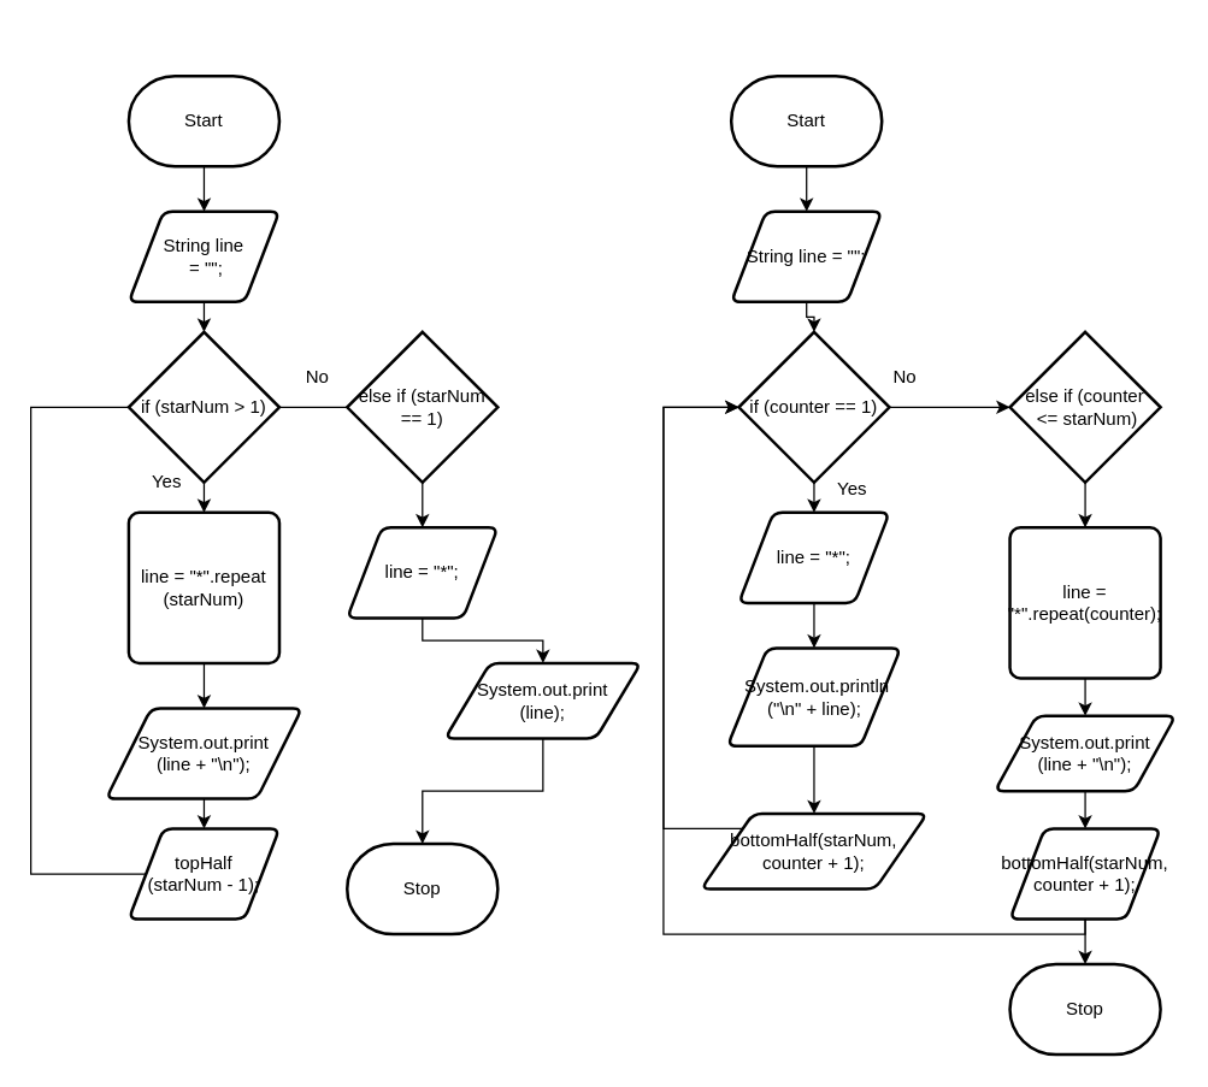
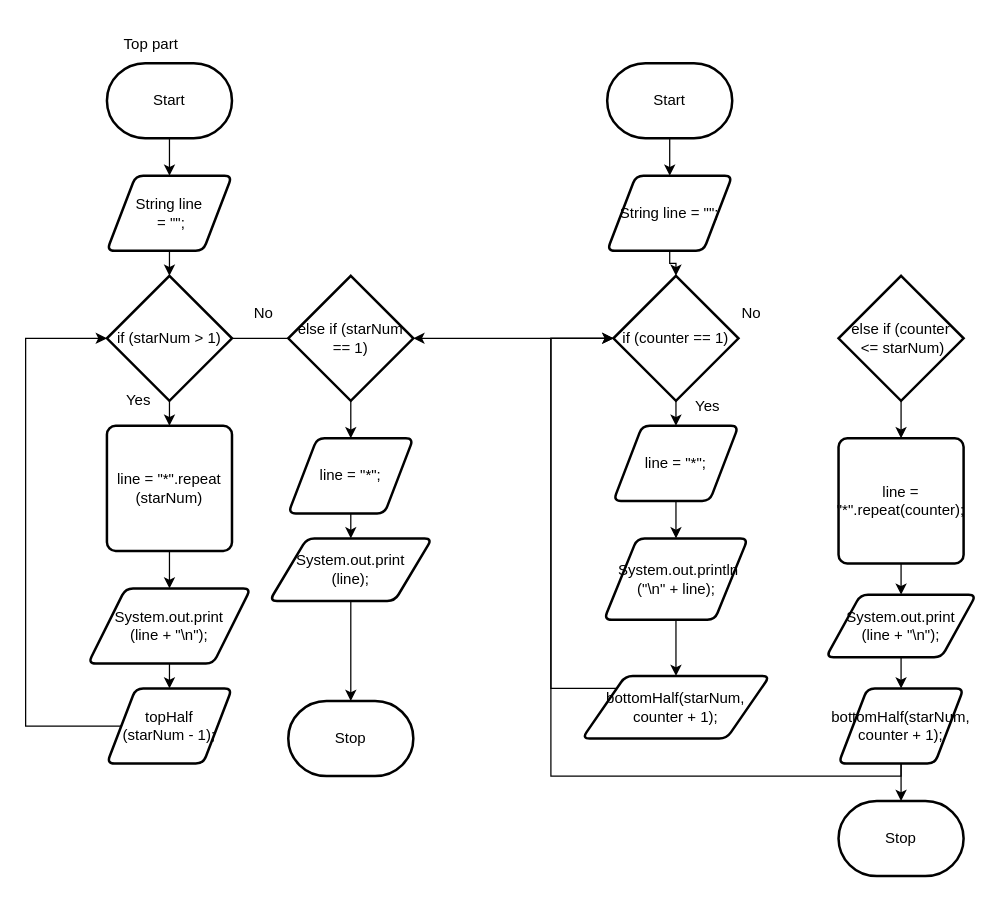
  <mxCell id="0" />
  <mxCell id="1" parent="0" />
  <mxCell id="2" value="Stop" style="strokeWidth=2;html=1;shape=mxgraph.flowchart.terminator;whiteSpace=wrap;" vertex="1" parent="1"><mxGeometry x="230" y="560" width="100" height="60" as="geometry" /></mxCell>
  <mxCell id="3" style="edgeStyle=orthogonalEdgeStyle;html=1;entryX=0.5;entryY=0;entryDx=0;entryDy=0;rounded=0;" edge="1" parent="1" source="4" target="7"><mxGeometry relative="1" as="geometry" /></mxCell>
  <mxCell id="4" value="Start" style="strokeWidth=2;html=1;shape=mxgraph.flowchart.terminator;whiteSpace=wrap;" vertex="1" parent="1"><mxGeometry x="85" y="50" width="100" height="60" as="geometry" /></mxCell>
+ <mxCell id="5" value="Top part" style="text;html=1;align=center;verticalAlign=middle;resizable=0;points=[];autosize=1;strokeColor=none;fillColor=none;" vertex="1" parent="1"><mxGeometry x="85" y="20" width="70" height="30" as="geometry" /></mxCell>
  <mxCell id="6" style="edgeStyle=orthogonalEdgeStyle;rounded=0;html=1;" edge="1" parent="1" source="7" target="12"><mxGeometry relative="1" as="geometry" /></mxCell>
  <mxCell id="7" value="&lt;div&gt;String line&lt;/div&gt;&lt;div&gt;&amp;nbsp;= &quot;&quot;;&lt;/div&gt;" style="shape=parallelogram;html=1;strokeWidth=2;perimeter=parallelogramPerimeter;whiteSpace=wrap;rounded=1;arcSize=12;size=0.23;" vertex="1" parent="1"><mxGeometry x="85" y="140" width="100" height="60" as="geometry" /></mxCell>
  <mxCell id="8" style="edgeStyle=orthogonalEdgeStyle;rounded=0;html=1;" edge="1" parent="1" source="9" target="22"><mxGeometry relative="1" as="geometry" /></mxCell>
  <mxCell id="9" value="else if (starNum == 1)" style="strokeWidth=2;html=1;shape=mxgraph.flowchart.decision;whiteSpace=wrap;" vertex="1" parent="1"><mxGeometry x="230" y="220" width="100" height="100" as="geometry" /></mxCell>
  <mxCell id="10" style="edgeStyle=orthogonalEdgeStyle;rounded=0;html=1;" edge="1" parent="1" source="12" target="14"><mxGeometry relative="1" as="geometry"><mxPoint x="100" y="360" as="targetPoint" /></mxGeometry></mxCell>
  <mxCell id="11" style="edgeStyle=orthogonalEdgeStyle;rounded=0;html=1;entryX=0;entryY=0.5;entryDx=0;entryDy=0;entryPerimeter=0;endArrow=none;" edge="1" parent="1" source="12" target="9"><mxGeometry relative="1" as="geometry" /></mxCell>
  <mxCell id="12" value="if (starNum &amp;gt; 1)" style="strokeWidth=2;html=1;shape=mxgraph.flowchart.decision;whiteSpace=wrap;" vertex="1" parent="1"><mxGeometry x="85" y="220" width="100" height="100" as="geometry" /></mxCell>
  <mxCell id="13" style="edgeStyle=orthogonalEdgeStyle;rounded=0;html=1;" edge="1" parent="1" source="14" target="16"><mxGeometry relative="1" as="geometry" /></mxCell>
  <mxCell id="14" value="line = &quot;*&quot;.repeat&lt;br&gt;(starNum)" style="rounded=1;whiteSpace=wrap;html=1;absoluteArcSize=1;arcSize=14;strokeWidth=2;" vertex="1" parent="1"><mxGeometry x="85" y="340" width="100" height="100" as="geometry" /></mxCell>
  <mxCell id="15" style="edgeStyle=orthogonalEdgeStyle;rounded=0;html=1;entryX=0.5;entryY=0;entryDx=0;entryDy=0;" edge="1" parent="1" source="16" target="18"><mxGeometry relative="1" as="geometry" /></mxCell>
  <mxCell id="16" value="System.out.print&lt;br&gt;(line + &quot;\n&quot;);" style="shape=parallelogram;html=1;strokeWidth=2;perimeter=parallelogramPerimeter;whiteSpace=wrap;rounded=1;arcSize=12;size=0.23;" vertex="1" parent="1"><mxGeometry x="70" y="470" width="130" height="60" as="geometry" /></mxCell>
- <mxCell id="17" style="edgeStyle=orthogonalEdgeStyle;rounded=0;html=1;entryX=0;entryY=0.5;entryDx=0;entryDy=0;entryPerimeter=0;endArrow=none;" edge="1" parent="1" source="18" target="12"><mxGeometry relative="1" as="geometry"><Array as="points"><mxPoint x="20" y="580" /><mxPoint x="20" y="270" /></Array></mxGeometry></mxCell>
+ <mxCell id="17" style="edgeStyle=orthogonalEdgeStyle;rounded=0;html=1;entryX=0;entryY=0.5;entryDx=0;entryDy=0;entryPerimeter=0;" edge="1" parent="1" source="18" target="12"><mxGeometry relative="1" as="geometry"><Array as="points"><mxPoint x="20" y="580" /><mxPoint x="20" y="270" /></Array></mxGeometry></mxCell>
  <mxCell id="18" value="topHalf&lt;br&gt;(starNum - 1);" style="shape=parallelogram;html=1;strokeWidth=2;perimeter=parallelogramPerimeter;whiteSpace=wrap;rounded=1;arcSize=12;size=0.23;" vertex="1" parent="1"><mxGeometry x="85" y="550" width="100" height="60" as="geometry" /></mxCell>
  <mxCell id="19" value="Yes" style="text;html=1;align=center;verticalAlign=middle;resizable=0;points=[];autosize=1;strokeColor=none;fillColor=none;" vertex="1" parent="1"><mxGeometry x="90" y="305" width="40" height="30" as="geometry" /></mxCell>
  <mxCell id="20" value="No" style="text;html=1;align=center;verticalAlign=middle;resizable=0;points=[];autosize=1;strokeColor=none;fillColor=none;" vertex="1" parent="1"><mxGeometry x="190" y="235" width="40" height="30" as="geometry" /></mxCell>
  <mxCell id="21" style="edgeStyle=orthogonalEdgeStyle;rounded=0;html=1;" edge="1" parent="1" source="22" target="24"><mxGeometry relative="1" as="geometry" /></mxCell>
  <mxCell id="22" value="line = &quot;*&quot;;" style="shape=parallelogram;html=1;strokeWidth=2;perimeter=parallelogramPerimeter;whiteSpace=wrap;rounded=1;arcSize=12;size=0.23;" vertex="1" parent="1"><mxGeometry x="230" y="350" width="100" height="60" as="geometry" /></mxCell>
  <mxCell id="23" style="edgeStyle=orthogonalEdgeStyle;rounded=0;html=1;" edge="1" parent="1" source="24" target="2"><mxGeometry relative="1" as="geometry" /></mxCell>
- <mxCell id="24" value="System.out.print&lt;br&gt;(line);" style="shape=parallelogram;html=1;strokeWidth=2;perimeter=parallelogramPerimeter;whiteSpace=wrap;rounded=1;arcSize=12;size=0.23;" vertex="1" parent="1"><mxGeometry x="295" y="440" width="130" height="50" as="geometry" /></mxCell>
+ <mxCell id="24" value="System.out.print&lt;br&gt;(line);" style="shape=parallelogram;html=1;strokeWidth=2;perimeter=parallelogramPerimeter;whiteSpace=wrap;rounded=1;arcSize=12;size=0.23;" vertex="1" parent="1"><mxGeometry x="215" y="430" width="130" height="50" as="geometry" /></mxCell>
  <mxCell id="25" style="edgeStyle=orthogonalEdgeStyle;rounded=0;html=1;" edge="1" parent="1" source="26" target="29"><mxGeometry relative="1" as="geometry" /></mxCell>
  <mxCell id="26" value="Start" style="strokeWidth=2;html=1;shape=mxgraph.flowchart.terminator;whiteSpace=wrap;" vertex="1" parent="1"><mxGeometry x="485" y="50" width="100" height="60" as="geometry" /></mxCell>
  <mxCell id="27" value="Stop" style="strokeWidth=2;html=1;shape=mxgraph.flowchart.terminator;whiteSpace=wrap;" vertex="1" parent="1"><mxGeometry x="670" y="640" width="100" height="60" as="geometry" /></mxCell>
  <mxCell id="28" style="edgeStyle=orthogonalEdgeStyle;rounded=0;html=1;" edge="1" parent="1" source="29" target="32"><mxGeometry relative="1" as="geometry" /></mxCell>
  <mxCell id="29" value="String line = &quot;&quot;;" style="shape=parallelogram;html=1;strokeWidth=2;perimeter=parallelogramPerimeter;whiteSpace=wrap;rounded=1;arcSize=12;size=0.23;" vertex="1" parent="1"><mxGeometry x="485" y="140" width="100" height="60" as="geometry" /></mxCell>
  <mxCell id="30" style="edgeStyle=orthogonalEdgeStyle;rounded=0;html=1;" edge="1" parent="1" source="32" target="34"><mxGeometry relative="1" as="geometry" /></mxCell>
- <mxCell id="31" style="edgeStyle=orthogonalEdgeStyle;rounded=0;html=1;entryX=0;entryY=0.5;entryDx=0;entryDy=0;entryPerimeter=0;" edge="1" parent="1" source="32" target="42"><mxGeometry relative="1" as="geometry" /></mxCell>
+ <mxCell id="31" style="edgeStyle=orthogonalEdgeStyle;rounded=0;html=1;" edge="1" parent="1" source="32" target="9"><mxGeometry relative="1" as="geometry" /></mxCell>
  <mxCell id="32" value="if (counter == 1)" style="strokeWidth=2;html=1;shape=mxgraph.flowchart.decision;whiteSpace=wrap;" vertex="1" parent="1"><mxGeometry x="490" y="220" width="100" height="100" as="geometry" /></mxCell>
  <mxCell id="33" style="edgeStyle=orthogonalEdgeStyle;rounded=0;html=1;" edge="1" parent="1" source="34" target="36"><mxGeometry relative="1" as="geometry" /></mxCell>
  <mxCell id="34" value="line = &quot;*&quot;;" style="shape=parallelogram;html=1;strokeWidth=2;perimeter=parallelogramPerimeter;whiteSpace=wrap;rounded=1;arcSize=12;size=0.23;" vertex="1" parent="1"><mxGeometry x="490" y="340" width="100" height="60" as="geometry" /></mxCell>
  <mxCell id="35" style="edgeStyle=orthogonalEdgeStyle;rounded=0;html=1;" edge="1" parent="1" source="36" target="38"><mxGeometry relative="1" as="geometry" /></mxCell>
  <mxCell id="36" value="&lt;div&gt;&amp;nbsp; &amp;nbsp; &amp;nbsp; &amp;nbsp;System.out.println&lt;/div&gt;&lt;div&gt;(&quot;\n&quot; + line);&lt;/div&gt;&lt;div&gt;&lt;br&gt;&lt;/div&gt;" style="shape=parallelogram;html=1;strokeWidth=2;perimeter=parallelogramPerimeter;whiteSpace=wrap;rounded=1;arcSize=12;size=0.23;" vertex="1" parent="1"><mxGeometry x="482.5" y="430" width="115" height="65" as="geometry" /></mxCell>
  <mxCell id="37" style="edgeStyle=orthogonalEdgeStyle;rounded=0;html=1;entryX=0;entryY=0.5;entryDx=0;entryDy=0;entryPerimeter=0;" edge="1" parent="1" source="38" target="32"><mxGeometry relative="1" as="geometry"><Array as="points"><mxPoint x="440" y="550" /><mxPoint x="440" y="270" /></Array></mxGeometry></mxCell>
  <mxCell id="38" value="&lt;div&gt;&lt;span style=&quot;background-color: initial;&quot;&gt;bottomHalf(starNum, counter + 1);&lt;/span&gt;&lt;/div&gt;" style="shape=parallelogram;html=1;strokeWidth=2;perimeter=parallelogramPerimeter;whiteSpace=wrap;rounded=1;arcSize=12;size=0.23;" vertex="1" parent="1"><mxGeometry x="465" y="540" width="150" height="50" as="geometry" /></mxCell>
  <mxCell id="39" value="Yes" style="text;html=1;align=center;verticalAlign=middle;resizable=0;points=[];autosize=1;strokeColor=none;fillColor=none;" vertex="1" parent="1"><mxGeometry x="545" y="310" width="40" height="30" as="geometry" /></mxCell>
  <mxCell id="40" value="No" style="text;html=1;align=center;verticalAlign=middle;resizable=0;points=[];autosize=1;strokeColor=none;fillColor=none;" vertex="1" parent="1"><mxGeometry x="580" y="235" width="40" height="30" as="geometry" /></mxCell>
  <mxCell id="41" style="edgeStyle=orthogonalEdgeStyle;rounded=0;html=1;" edge="1" parent="1" source="42" target="44"><mxGeometry relative="1" as="geometry" /></mxCell>
  <mxCell id="42" value="else if (counter&lt;br&gt;&amp;nbsp;&amp;lt;= starNum)" style="strokeWidth=2;html=1;shape=mxgraph.flowchart.decision;whiteSpace=wrap;" vertex="1" parent="1"><mxGeometry x="670" y="220" width="100" height="100" as="geometry" /></mxCell>
  <mxCell id="43" style="edgeStyle=orthogonalEdgeStyle;rounded=0;html=1;" edge="1" parent="1" source="44" target="46"><mxGeometry relative="1" as="geometry" /></mxCell>
  <mxCell id="44" value="line = &quot;*&quot;.repeat(counter);" style="rounded=1;whiteSpace=wrap;html=1;absoluteArcSize=1;arcSize=14;strokeWidth=2;" vertex="1" parent="1"><mxGeometry x="670" y="350" width="100" height="100" as="geometry" /></mxCell>
  <mxCell id="45" style="edgeStyle=orthogonalEdgeStyle;rounded=0;html=1;" edge="1" parent="1" source="46" target="49"><mxGeometry relative="1" as="geometry" /></mxCell>
  <mxCell id="46" value="System.out.print&lt;br&gt;(line + &quot;\n&quot;);" style="shape=parallelogram;html=1;strokeWidth=2;perimeter=parallelogramPerimeter;whiteSpace=wrap;rounded=1;arcSize=12;size=0.23;" vertex="1" parent="1"><mxGeometry x="660" y="475" width="120" height="50" as="geometry" /></mxCell>
  <mxCell id="47" style="edgeStyle=orthogonalEdgeStyle;rounded=0;html=1;entryX=0;entryY=0.5;entryDx=0;entryDy=0;entryPerimeter=0;" edge="1" parent="1" source="49" target="32"><mxGeometry relative="1" as="geometry"><mxPoint x="490" y="263.913" as="targetPoint" /><Array as="points"><mxPoint x="440" y="620" /><mxPoint x="440" y="270" /></Array></mxGeometry></mxCell>
  <mxCell id="48" style="edgeStyle=orthogonalEdgeStyle;rounded=0;html=1;" edge="1" parent="1" source="49" target="27"><mxGeometry relative="1" as="geometry" /></mxCell>
  <mxCell id="49" value="bottomHalf(starNum, counter + 1);" style="shape=parallelogram;html=1;strokeWidth=2;perimeter=parallelogramPerimeter;whiteSpace=wrap;rounded=1;arcSize=12;size=0.23;" vertex="1" parent="1"><mxGeometry x="670" y="550" width="100" height="60" as="geometry" /></mxCell>
